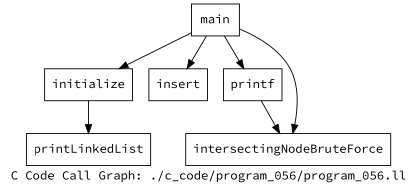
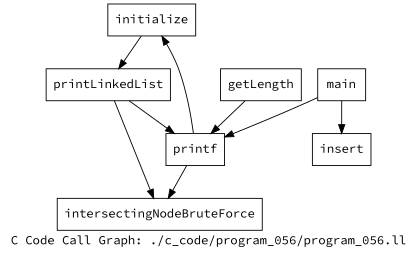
  digraph {
    fontname="Source Code Pro"
    label="C Code Call Graph: ./c_code/program_056/program_056.ll"
    node [fontname="Source Code Pro" shape=record]
    edge [fontname="Source Code Pro"]
    n1 [label="{initialize}"]
    n2 [label="{printLinkedList}"]
    n3 [label="{insert}"]
+   n4 [label="{getLength}"]
    n5 [label="{printf}"]
    n6 [label="{intersectingNodeBruteForce}"]
    n7 [label="{main}"]
    n1 -> n2
+   n2 -> n5
+   n4 -> n5
    n5 -> n6
-   n7 -> n1
+   n5 -> n1
    n7 -> n3
    n7 -> n5
-   n7 -> n6
+   n2 -> n6
  }
